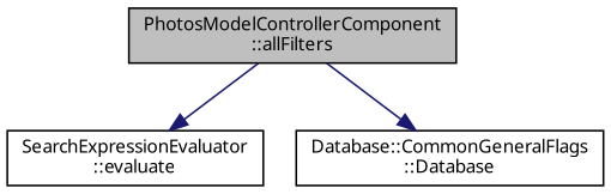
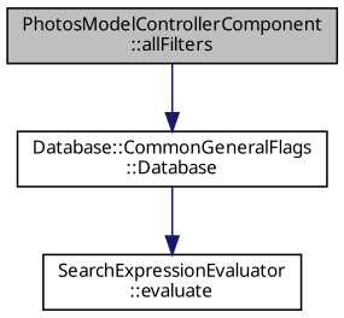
  digraph {
    fontname="Noto Sans"
    rankdir=TB
    node [color=black fillcolor=white fontname="Noto Sans" fontsize=10 shape=record style=filled]
    edge [color=midnightblue fontname="Noto Sans" fontsize=10 labelfontname=Helvetica labelfontsize=10 style=solid]
    n1 [fillcolor=grey75 fontcolor=black height=0.2 label="PhotosModelControllerComponent\l::allFilters" width=0.4]
    n2 [height=0.2 label="SearchExpressionEvaluator\l::evaluate" width=0.4]
    n3 [height=0.2 label="Database::CommonGeneralFlags\l::Database" width=0.4]
-   n1 -> n2
+   n3 -> n2
    n1 -> n3
  }
